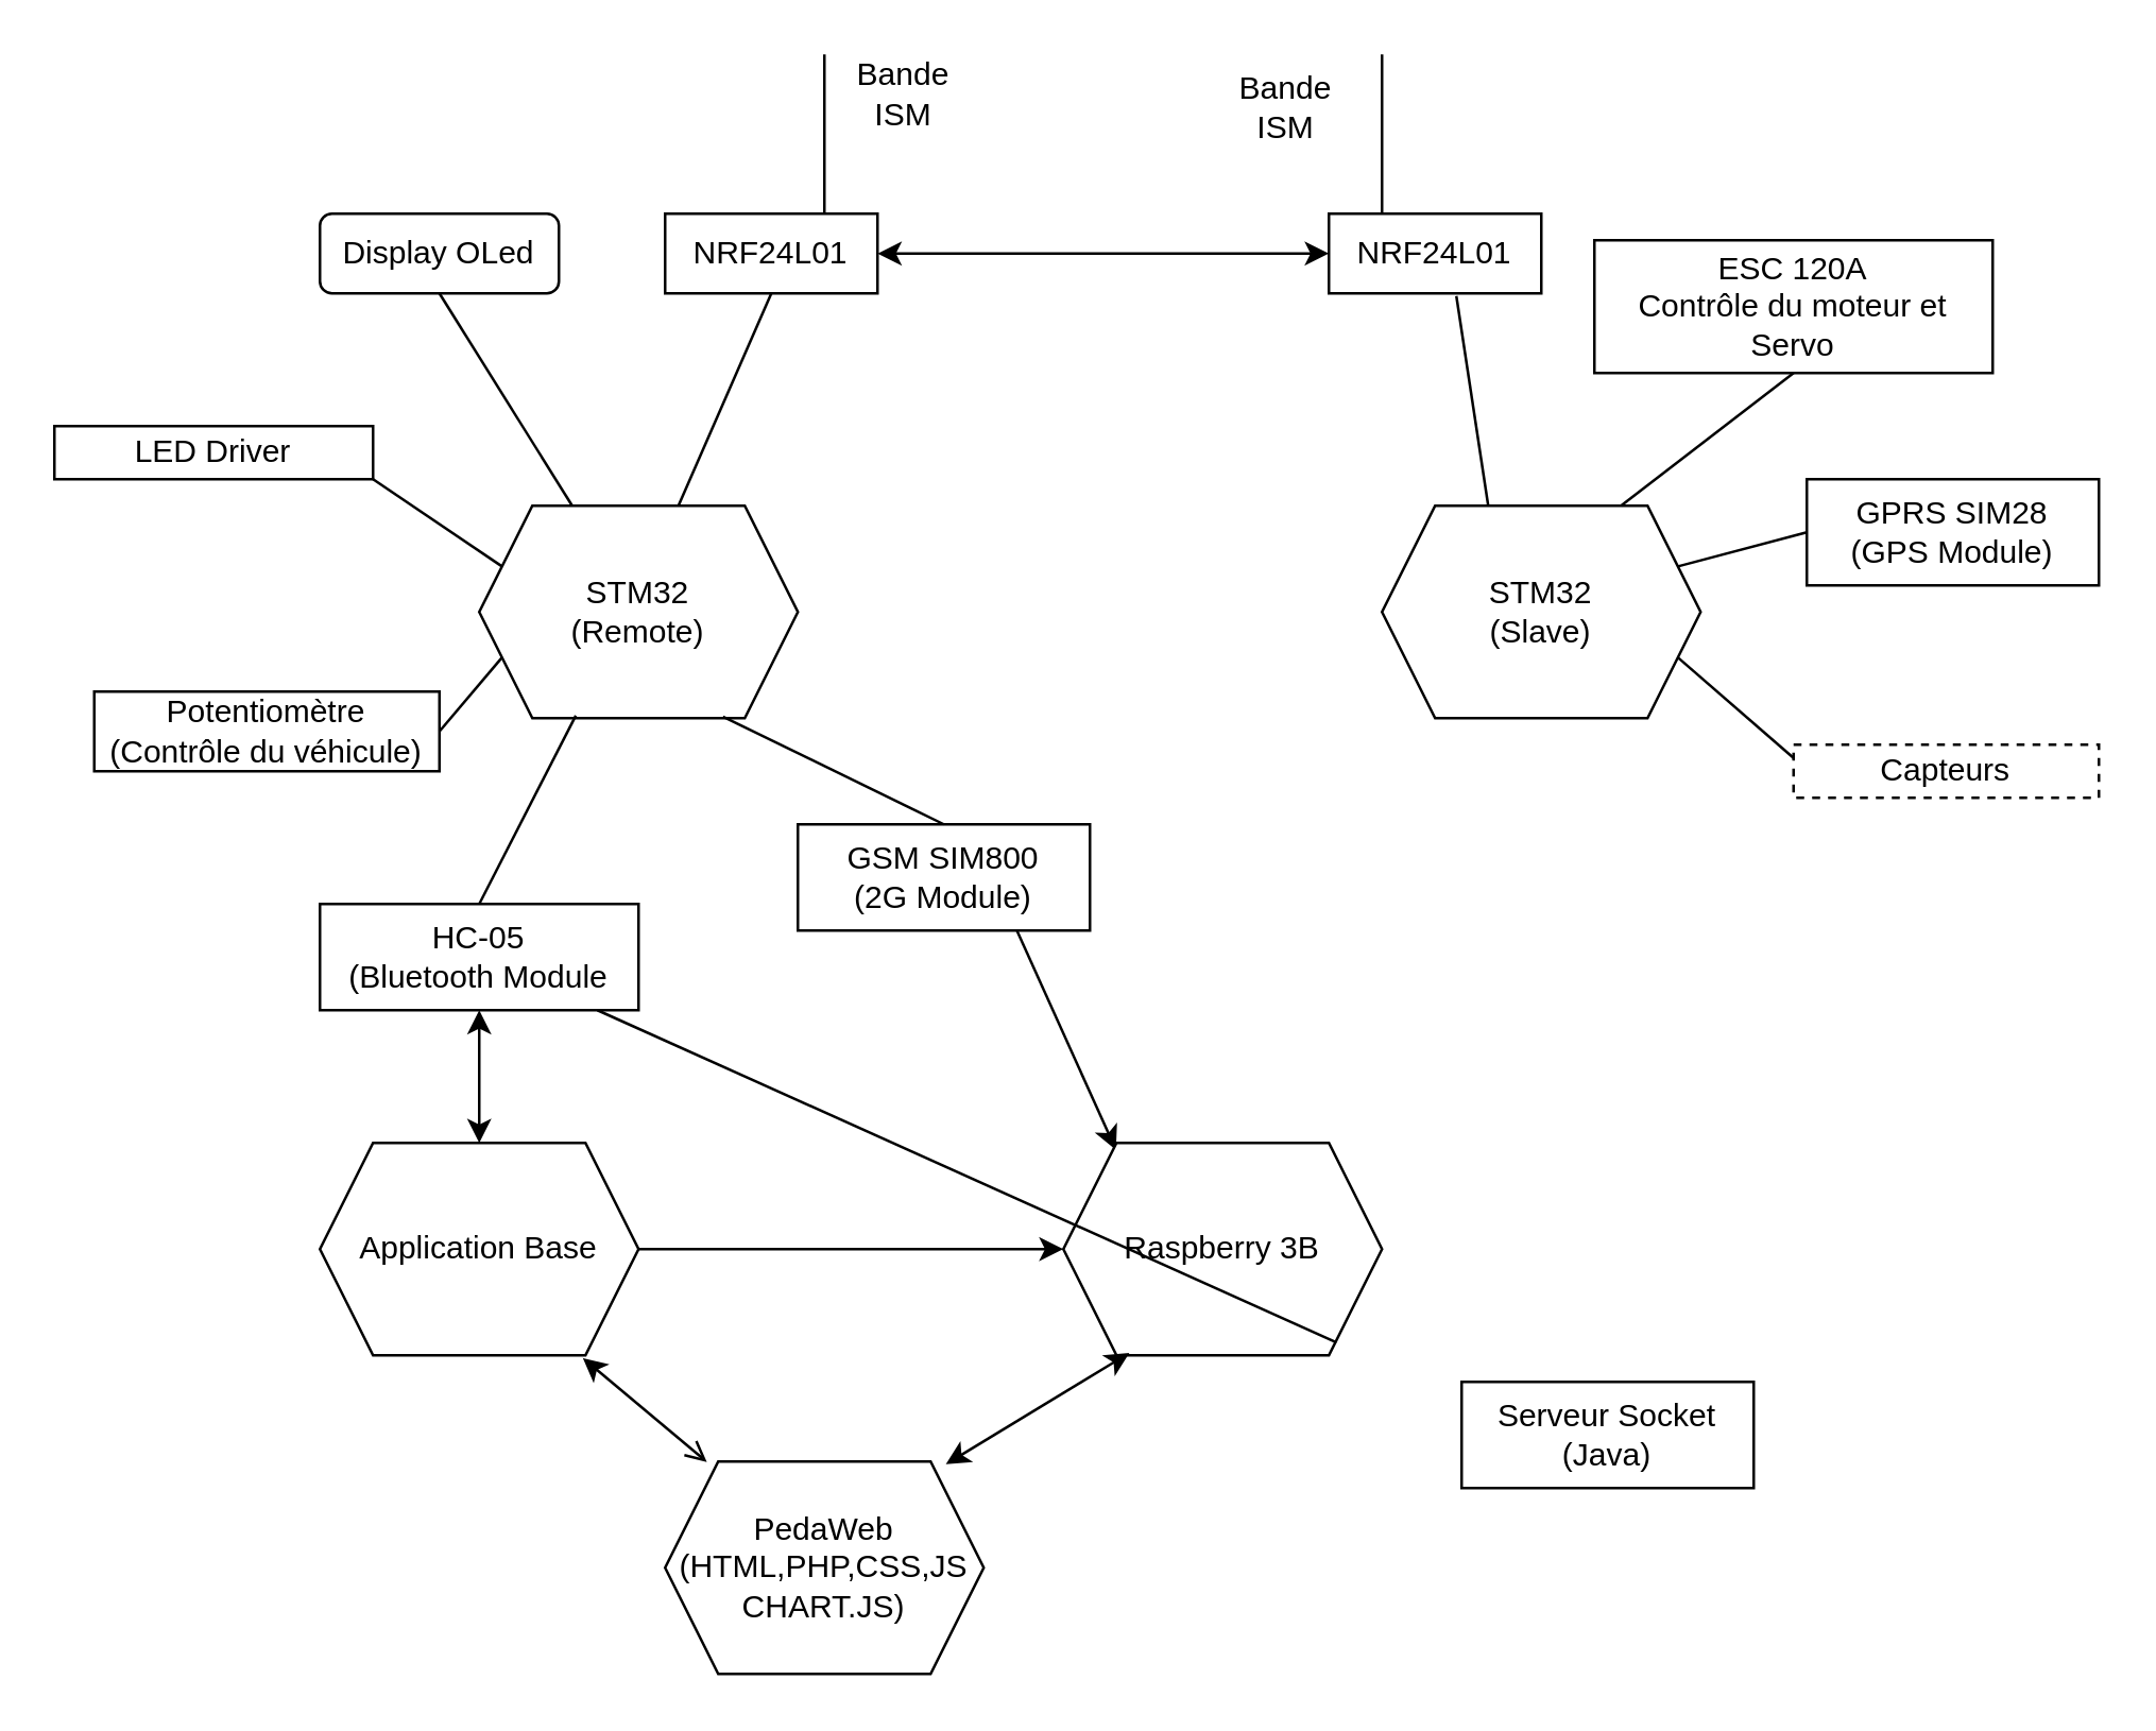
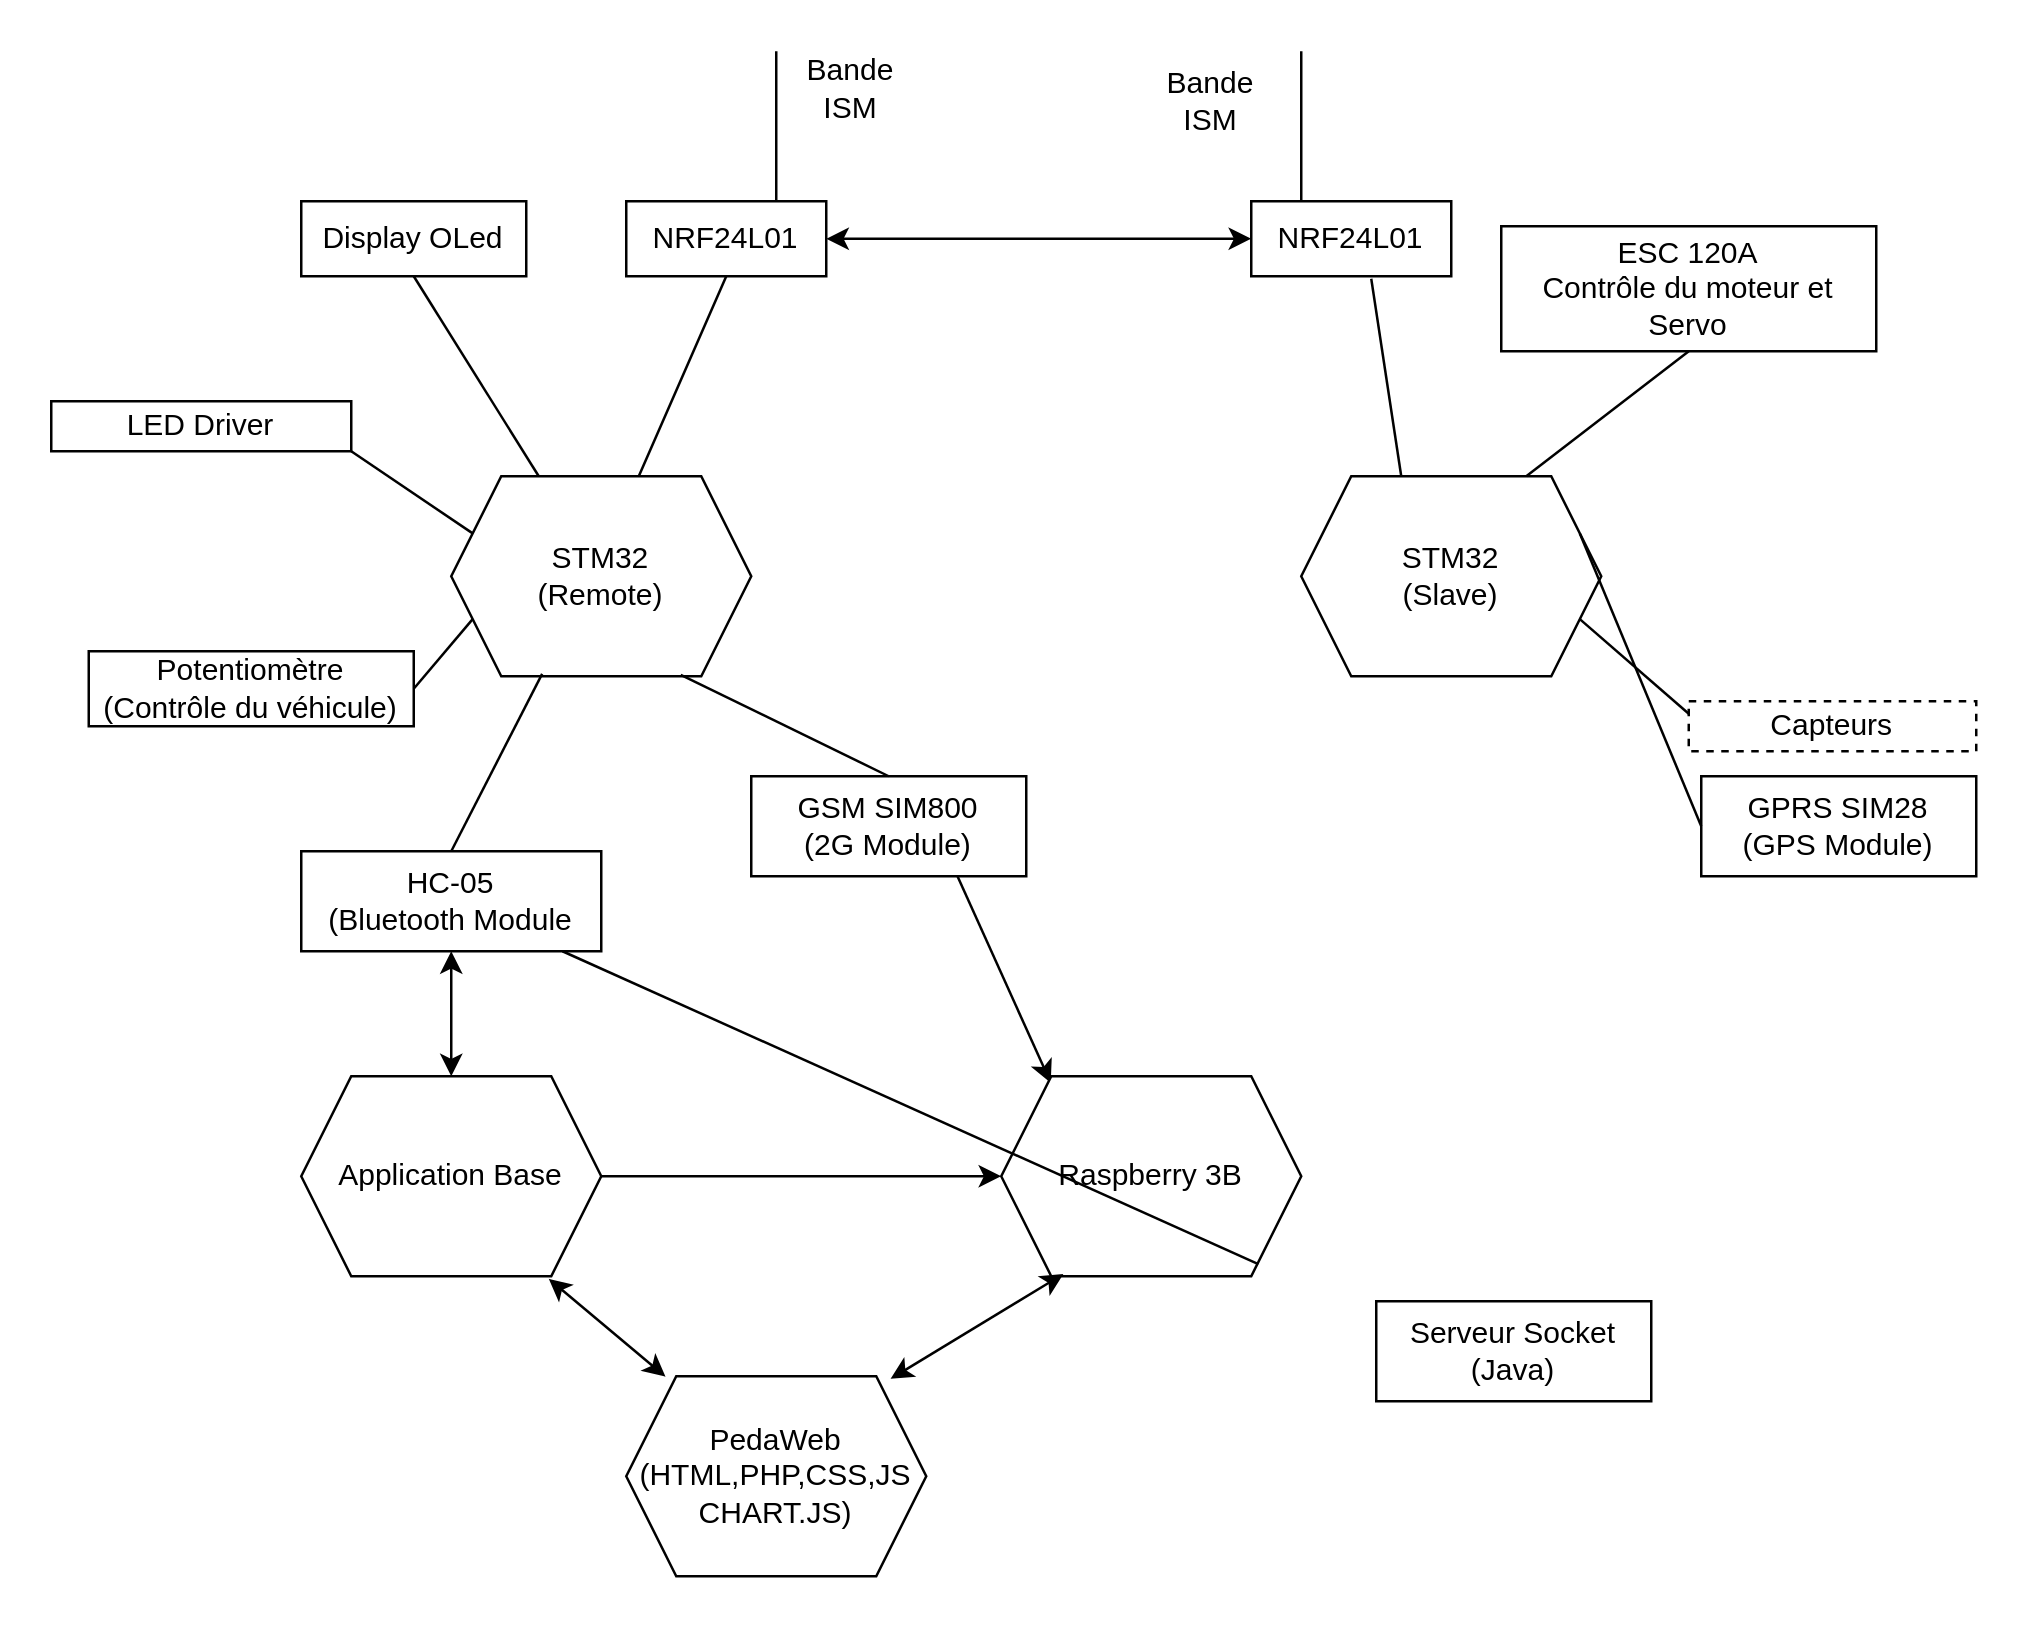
  <mxCell id="0" />
  <mxCell id="1" parent="0" />
  <mxCell id="2" value="STM32&lt;br&gt;(Remote)" style="shape=hexagon;perimeter=hexagonPerimeter2;whiteSpace=wrap;html=1;fixedSize=1;" parent="1" vertex="1"><mxGeometry x="180" y="190" width="120" height="80" as="geometry" /></mxCell>
  <mxCell id="3" value="NRF24L01" style="rounded=0;whiteSpace=wrap;html=1;" parent="1" vertex="1"><mxGeometry x="250" y="80" width="80" height="30" as="geometry" /></mxCell>
  <mxCell id="4" value="" style="endArrow=none;html=1;rounded=0;exitX=0.75;exitY=0;exitDx=0;exitDy=0;" parent="1" source="3" edge="1"><mxGeometry width="50" height="50" relative="1" as="geometry"><mxPoint x="460" y="270" as="sourcePoint" /><mxPoint x="310" y="20" as="targetPoint" /></mxGeometry></mxCell>
  <mxCell id="5" value="Bande ISM" style="text;html=1;strokeColor=none;fillColor=none;align=center;verticalAlign=middle;whiteSpace=wrap;rounded=0;" parent="1" vertex="1"><mxGeometry x="310" y="20" width="60" height="30" as="geometry" /></mxCell>
- <mxCell id="6" value="Display OLed" style="whiteSpace=wrap;html=1;rounded=1;" parent="1" vertex="1"><mxGeometry x="120" y="80" width="90" height="30" as="geometry" /></mxCell>
+ <mxCell id="6" value="Display OLed" style="rounded=0;whiteSpace=wrap;html=1;" parent="1" vertex="1"><mxGeometry x="120" y="80" width="90" height="30" as="geometry" /></mxCell>
  <mxCell id="7" value="GSM SIM800&lt;br&gt;(2G Module)" style="rounded=0;whiteSpace=wrap;html=1;" parent="1" vertex="1"><mxGeometry x="300" y="310" width="110" height="40" as="geometry" /></mxCell>
  <mxCell id="8" value="LED Driver" style="rounded=0;whiteSpace=wrap;html=1;" parent="1" vertex="1"><mxGeometry x="20" y="160" width="120" height="20" as="geometry" /></mxCell>
  <mxCell id="9" value="HC-05&lt;br&gt;(Bluetooth Module" style="rounded=0;whiteSpace=wrap;html=1;" parent="1" vertex="1"><mxGeometry x="120" y="340" width="120" height="40" as="geometry" /></mxCell>
  <mxCell id="10" value="STM32&lt;br&gt;(Slave)" style="shape=hexagon;perimeter=hexagonPerimeter2;whiteSpace=wrap;html=1;fixedSize=1;" parent="1" vertex="1"><mxGeometry x="520" y="190" width="120" height="80" as="geometry" /></mxCell>
  <mxCell id="11" value="NRF24L01" style="rounded=0;whiteSpace=wrap;html=1;" parent="1" vertex="1"><mxGeometry x="500" y="80" width="80" height="30" as="geometry" /></mxCell>
  <mxCell id="12" value="" style="endArrow=none;html=1;rounded=0;exitX=0.25;exitY=0;exitDx=0;exitDy=0;" parent="1" source="11" edge="1"><mxGeometry width="50" height="50" relative="1" as="geometry"><mxPoint x="790" y="270" as="sourcePoint" /><mxPoint x="520" y="20" as="targetPoint" /></mxGeometry></mxCell>
  <mxCell id="13" value="Bande ISM" style="text;html=1;strokeColor=none;fillColor=none;align=center;verticalAlign=middle;whiteSpace=wrap;rounded=0;" parent="1" vertex="1"><mxGeometry x="454" y="30" width="60" height="20" as="geometry" /></mxCell>
  <mxCell id="14" value="Potentiomètre&lt;br&gt;(Contrôle du véhicule)" style="rounded=0;whiteSpace=wrap;html=1;" parent="1" vertex="1"><mxGeometry x="35" y="260" width="130" height="30" as="geometry" /></mxCell>
  <mxCell id="15" value="ESC 120A&lt;br&gt;Contrôle du moteur et Servo" style="rounded=0;whiteSpace=wrap;html=1;" parent="1" vertex="1"><mxGeometry x="600" y="90" width="150" height="50" as="geometry" /></mxCell>
- <mxCell id="16" value="GPRS SIM28&lt;br&gt;(GPS Module)" style="rounded=0;whiteSpace=wrap;html=1;" parent="1" vertex="1"><mxGeometry x="680" y="180" width="110" height="40" as="geometry" /></mxCell>
+ <mxCell id="16" value="GPRS SIM28&lt;br&gt;(GPS Module)" style="rounded=0;whiteSpace=wrap;html=1;" parent="1" vertex="1"><mxGeometry x="680" y="310" width="110" height="40" as="geometry" /></mxCell>
  <mxCell id="17" value="" style="endArrow=classic;startArrow=classic;html=1;rounded=0;exitX=1;exitY=0.5;exitDx=0;exitDy=0;entryX=0;entryY=0.5;entryDx=0;entryDy=0;" parent="1" source="3" target="11" edge="1"><mxGeometry width="50" height="50" relative="1" as="geometry"><mxPoint x="360" y="100" as="sourcePoint" /><mxPoint x="530" y="90" as="targetPoint" /></mxGeometry></mxCell>
  <mxCell id="18" value="Capteurs" style="rounded=0;whiteSpace=wrap;html=1;dashed=1;" parent="1" vertex="1"><mxGeometry x="675" y="280" width="115" height="20" as="geometry" /></mxCell>
  <mxCell id="19" value="Application Base" style="shape=hexagon;perimeter=hexagonPerimeter2;whiteSpace=wrap;html=1;fixedSize=1;" parent="1" vertex="1"><mxGeometry x="120" y="430" width="120" height="80" as="geometry" /></mxCell>
  <mxCell id="20" value="" style="endArrow=classic;html=1;rounded=0;exitX=0.75;exitY=1;exitDx=0;exitDy=0;entryX=0.165;entryY=0.033;entryDx=0;entryDy=0;entryPerimeter=0;" parent="1" source="7" target="33" edge="1"><mxGeometry width="50" height="50" relative="1" as="geometry"><mxPoint x="450" y="310" as="sourcePoint" /><mxPoint x="318.4" y="527" as="targetPoint" /></mxGeometry></mxCell>
  <mxCell id="21" value="" style="endArrow=classic;startArrow=classic;html=1;rounded=0;exitX=0.5;exitY=1;exitDx=0;exitDy=0;entryX=0.5;entryY=0;entryDx=0;entryDy=0;" parent="1" source="9" target="19" edge="1"><mxGeometry width="50" height="50" relative="1" as="geometry"><mxPoint x="450" y="310" as="sourcePoint" /><mxPoint x="500" y="260" as="targetPoint" /></mxGeometry></mxCell>
  <mxCell id="22" value="" style="endArrow=classic;html=1;rounded=0;entryX=0;entryY=0.5;entryDx=0;entryDy=0;exitX=1;exitY=0.5;exitDx=0;exitDy=0;" parent="1" source="19" target="33" edge="1"><mxGeometry width="50" height="50" relative="1" as="geometry"><mxPoint x="450" y="310" as="sourcePoint" /><mxPoint x="415" y="535" as="targetPoint" /></mxGeometry></mxCell>
  <mxCell id="23" value="" style="endArrow=none;html=1;rounded=0;exitX=0.5;exitY=1;exitDx=0;exitDy=0;entryX=0.625;entryY=0;entryDx=0;entryDy=0;" parent="1" source="3" target="2" edge="1"><mxGeometry width="50" height="50" relative="1" as="geometry"><mxPoint x="510" y="240" as="sourcePoint" /><mxPoint x="560" y="190" as="targetPoint" /></mxGeometry></mxCell>
  <mxCell id="24" value="" style="endArrow=none;html=1;rounded=0;exitX=0.5;exitY=1;exitDx=0;exitDy=0;" parent="1" source="6" target="2" edge="1"><mxGeometry width="50" height="50" relative="1" as="geometry"><mxPoint x="510" y="240" as="sourcePoint" /><mxPoint x="560" y="190" as="targetPoint" /></mxGeometry></mxCell>
  <mxCell id="25" value="" style="endArrow=none;html=1;rounded=0;exitX=1;exitY=1;exitDx=0;exitDy=0;entryX=0;entryY=0.25;entryDx=0;entryDy=0;" parent="1" source="8" target="2" edge="1"><mxGeometry width="50" height="50" relative="1" as="geometry"><mxPoint x="510" y="240" as="sourcePoint" /><mxPoint x="560" y="190" as="targetPoint" /></mxGeometry></mxCell>
  <mxCell id="26" value="" style="endArrow=none;html=1;rounded=0;exitX=1;exitY=0.5;exitDx=0;exitDy=0;entryX=0;entryY=0.75;entryDx=0;entryDy=0;" parent="1" source="14" target="2" edge="1"><mxGeometry width="50" height="50" relative="1" as="geometry"><mxPoint x="510" y="240" as="sourcePoint" /><mxPoint x="200" y="250" as="targetPoint" /></mxGeometry></mxCell>
  <mxCell id="27" value="" style="endArrow=none;html=1;rounded=0;exitX=0.5;exitY=0;exitDx=0;exitDy=0;entryX=0.765;entryY=0.993;entryDx=0;entryDy=0;entryPerimeter=0;" parent="1" source="7" target="2" edge="1"><mxGeometry width="50" height="50" relative="1" as="geometry"><mxPoint x="510" y="240" as="sourcePoint" /><mxPoint x="560" y="190" as="targetPoint" /></mxGeometry></mxCell>
  <mxCell id="28" value="" style="endArrow=none;html=1;rounded=0;exitX=0.5;exitY=0;exitDx=0;exitDy=0;entryX=0.303;entryY=0.988;entryDx=0;entryDy=0;entryPerimeter=0;" parent="1" source="9" target="2" edge="1"><mxGeometry width="50" height="50" relative="1" as="geometry"><mxPoint x="510" y="240" as="sourcePoint" /><mxPoint x="200" y="290" as="targetPoint" /></mxGeometry></mxCell>
  <mxCell id="29" value="" style="endArrow=none;html=1;rounded=0;exitX=0.6;exitY=1.033;exitDx=0;exitDy=0;exitPerimeter=0;" parent="1" source="11" edge="1"><mxGeometry width="50" height="50" relative="1" as="geometry"><mxPoint x="510" y="240" as="sourcePoint" /><mxPoint x="560" y="190" as="targetPoint" /></mxGeometry></mxCell>
  <mxCell id="30" value="" style="endArrow=none;html=1;rounded=0;entryX=0.5;entryY=1;entryDx=0;entryDy=0;" parent="1" target="15" edge="1"><mxGeometry width="50" height="50" relative="1" as="geometry"><mxPoint x="610" y="190" as="sourcePoint" /><mxPoint x="560" y="190" as="targetPoint" /></mxGeometry></mxCell>
  <mxCell id="31" value="" style="endArrow=none;html=1;rounded=0;entryX=0;entryY=0.5;entryDx=0;entryDy=0;exitX=1;exitY=0.25;exitDx=0;exitDy=0;" parent="1" source="10" target="16" edge="1"><mxGeometry width="50" height="50" relative="1" as="geometry"><mxPoint x="510" y="240" as="sourcePoint" /><mxPoint x="560" y="190" as="targetPoint" /></mxGeometry></mxCell>
  <mxCell id="32" value="" style="endArrow=none;html=1;rounded=0;entryX=0;entryY=0.25;entryDx=0;entryDy=0;exitX=1;exitY=0.75;exitDx=0;exitDy=0;" parent="1" source="10" target="18" edge="1"><mxGeometry width="50" height="50" relative="1" as="geometry"><mxPoint x="510" y="240" as="sourcePoint" /><mxPoint x="560" y="190" as="targetPoint" /></mxGeometry></mxCell>
  <mxCell id="33" value="Raspberry 3B" style="shape=hexagon;perimeter=hexagonPerimeter2;whiteSpace=wrap;html=1;fixedSize=1;" vertex="1" parent="1"><mxGeometry x="400" y="430" width="120" height="80" as="geometry" /></mxCell>
  <mxCell id="34" value="Serveur Socket&lt;br&gt;(Java)" style="rounded=0;whiteSpace=wrap;html=1;" vertex="1" parent="1"><mxGeometry x="550" y="520" width="110" height="40" as="geometry" /></mxCell>
  <mxCell id="35" value="" style="endArrow=none;html=1;rounded=0;exitX=0.857;exitY=0.939;exitDx=0;exitDy=0;exitPerimeter=0;" edge="1" parent="1" source="33" target="9"><mxGeometry width="50" height="50" relative="1" as="geometry"><mxPoint x="380" y="430" as="sourcePoint" /><mxPoint x="430" y="380" as="targetPoint" /></mxGeometry></mxCell>
  <mxCell id="36" value="PedaWeb&lt;br&gt;(HTML,PHP,CSS,JS&lt;br&gt;CHART.JS)" style="shape=hexagon;perimeter=hexagonPerimeter2;whiteSpace=wrap;html=1;fixedSize=1;" vertex="1" parent="1"><mxGeometry x="250" y="550" width="120" height="80" as="geometry" /></mxCell>
- <mxCell id="37" value="" style="endArrow=open;startArrow=classic;html=1;rounded=0;exitX=0.825;exitY=1.013;exitDx=0;exitDy=0;exitPerimeter=0;entryX=0.131;entryY=0.002;entryDx=0;entryDy=0;entryPerimeter=0;" edge="1" parent="1" source="19" target="36"><mxGeometry width="50" height="50" relative="1" as="geometry"><mxPoint x="440" y="420" as="sourcePoint" /><mxPoint x="490" y="370" as="targetPoint" /></mxGeometry></mxCell>
+ <mxCell id="37" value="" style="endArrow=classic;startArrow=classic;html=1;rounded=0;exitX=0.825;exitY=1.013;exitDx=0;exitDy=0;exitPerimeter=0;entryX=0.131;entryY=0.002;entryDx=0;entryDy=0;entryPerimeter=0;" edge="1" parent="1" source="19" target="36"><mxGeometry width="50" height="50" relative="1" as="geometry"><mxPoint x="440" y="420" as="sourcePoint" /><mxPoint x="490" y="370" as="targetPoint" /></mxGeometry></mxCell>
  <mxCell id="38" value="" style="endArrow=classic;startArrow=classic;html=1;rounded=0;exitX=0.207;exitY=0.989;exitDx=0;exitDy=0;entryX=0.881;entryY=0.013;entryDx=0;entryDy=0;entryPerimeter=0;exitPerimeter=0;" edge="1" parent="1" source="33" target="36"><mxGeometry width="50" height="50" relative="1" as="geometry"><mxPoint x="440" y="420" as="sourcePoint" /><mxPoint x="490" y="370" as="targetPoint" /></mxGeometry></mxCell>
